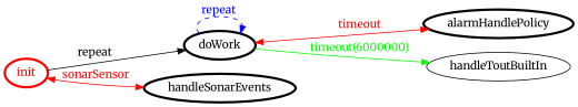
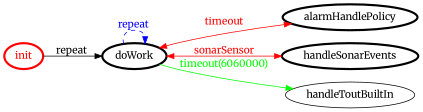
  digraph {
    fontname=Merriweather
    rankdir=LR
    node [color=black fontcolor=black fontname=Merriweather penwidth=3]
    edge [color=red fontcolor=red fontname=Merriweather]
    init [color=red fontcolor=red]
    doWork
    alarmHandlePolicy
    handleSonarEvents
    handleToutBuiltIn [color="" fontcolor="" penwidth=""]
    init -> doWork [color=black fontcolor=black label="repeat "]
    doWork -> doWork [color=blue fontcolor=blue label="repeat " style=dashed]
    doWork -> alarmHandlePolicy [dir=both label=timeout]
-   init -> handleSonarEvents [dir=both label=sonarSensor]
-   doWork -> handleToutBuiltIn [color=green fontcolor=green label="timeout(6000000)"]
+   doWork -> handleSonarEvents [dir=both label=sonarSensor]
+   doWork -> handleToutBuiltIn [color=green fontcolor=green label="timeout(6060000)"]
  }
